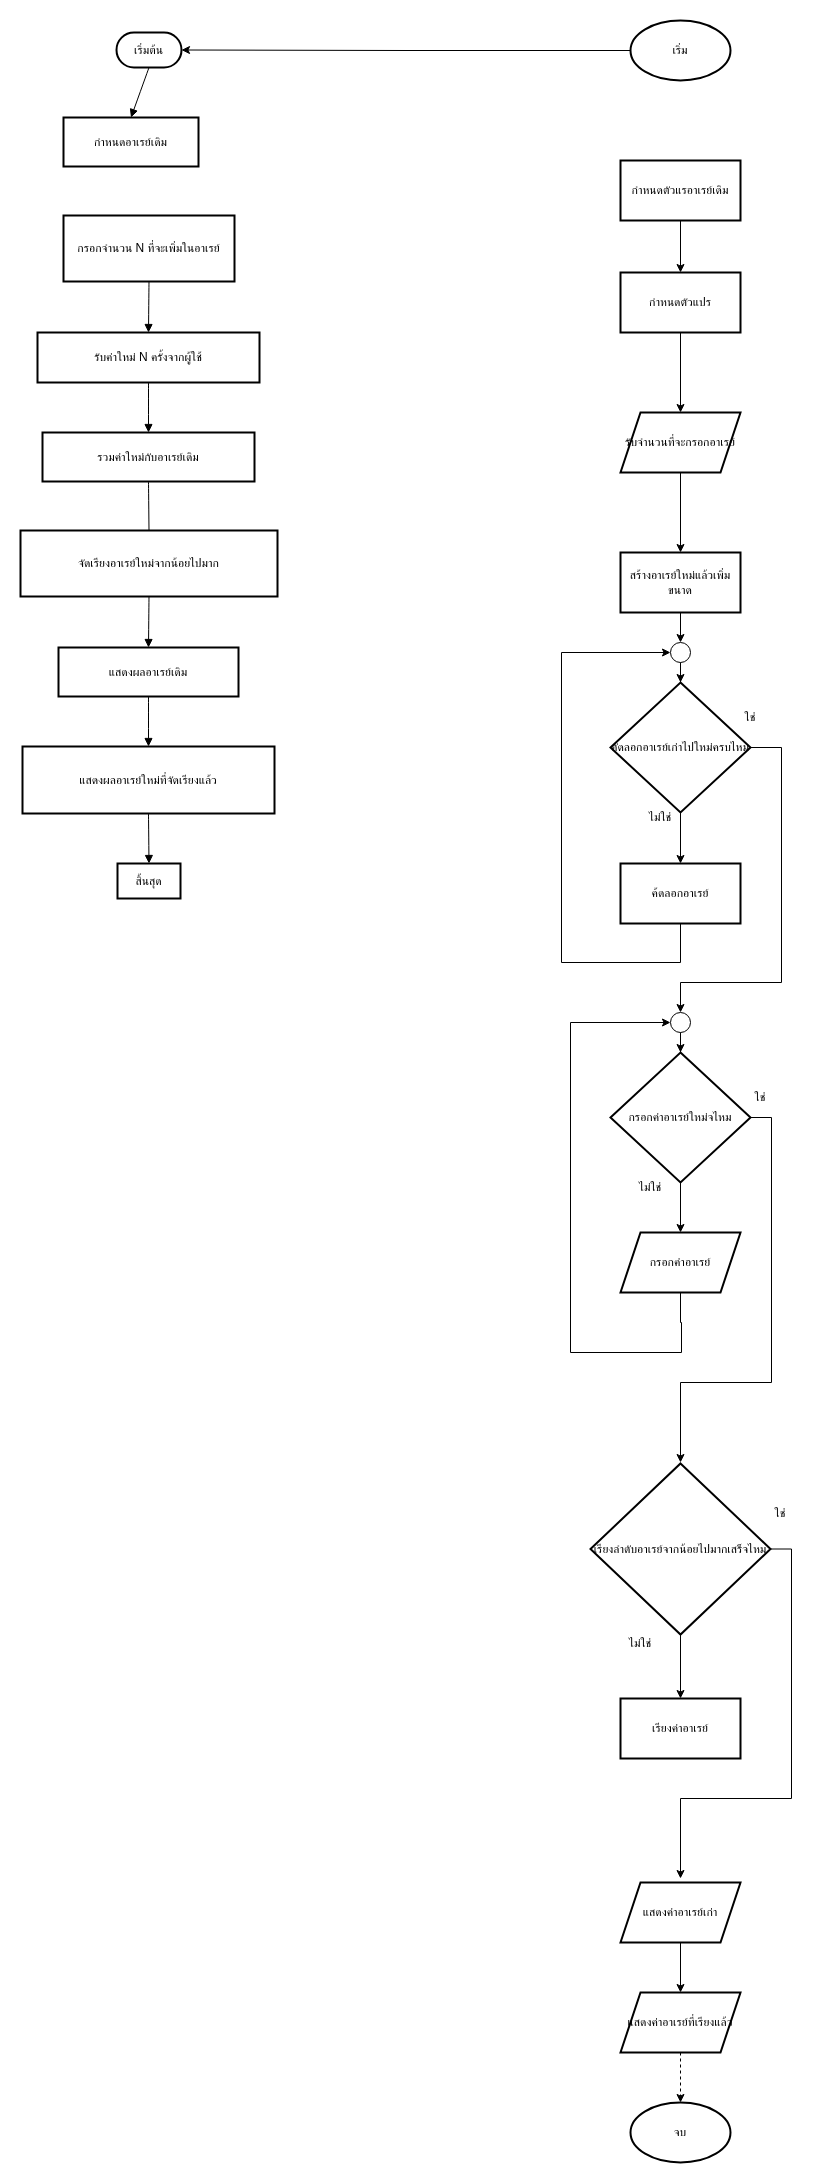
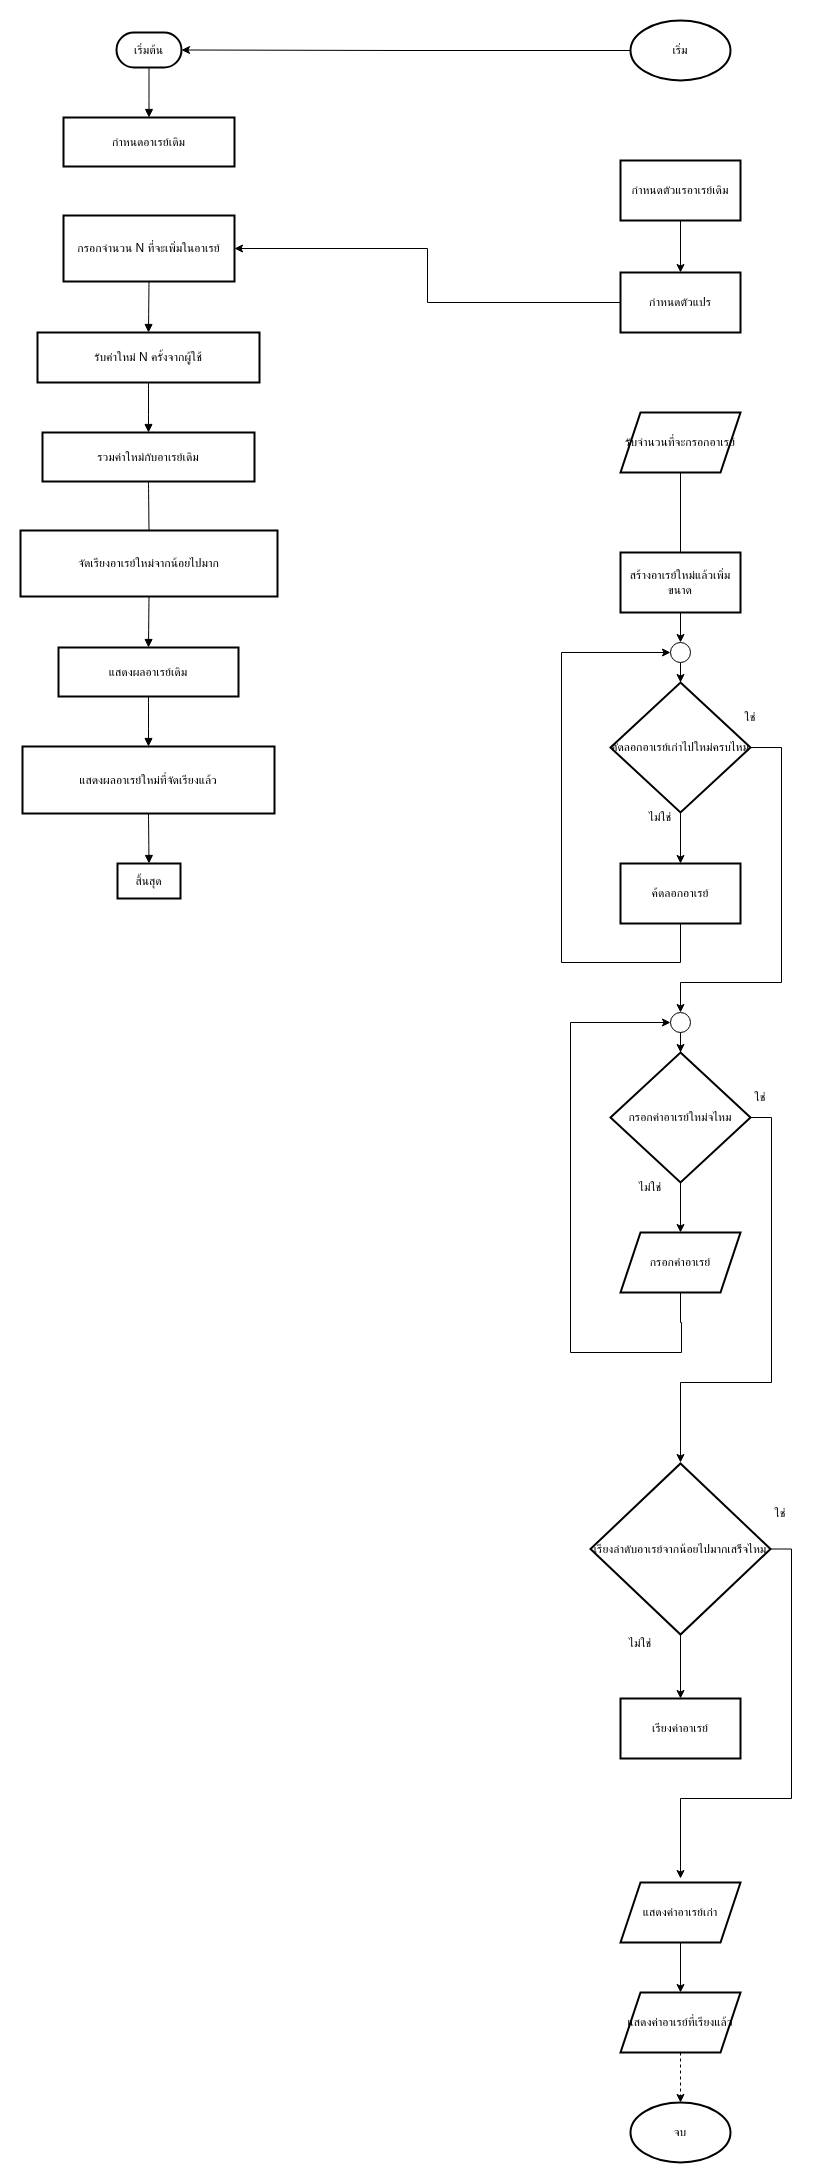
  <mxCell id="0" />
  <mxCell id="1" parent="0" />
  <mxCell id="2" value="เริ่มต้น" style="rounded=1;whiteSpace=wrap;arcSize=50;strokeWidth=2;" vertex="1" parent="1"><mxGeometry x="116" y="32" width="65" height="35" as="geometry" /></mxCell>
- <mxCell id="3" value="กำหนดอาเรย์เดิม" style="whiteSpace=wrap;strokeWidth=2;" vertex="1" parent="1"><mxGeometry x="63" y="117" width="135" height="49" as="geometry" /></mxCell>
+ <mxCell id="3" value="กำหนดอาเรย์เดิม" style="whiteSpace=wrap;strokeWidth=2;" vertex="1" parent="1"><mxGeometry x="63" y="117" width="171" height="49" as="geometry" /></mxCell>
  <mxCell id="4" value="กรอกจำนวน N ที่จะเพิ่มในอาเรย์" style="whiteSpace=wrap;strokeWidth=2;" vertex="1" parent="1"><mxGeometry x="63" y="215" width="171" height="66" as="geometry" /></mxCell>
  <mxCell id="5" value="รับค่าใหม่ N ครั้งจากผู้ใช้" style="whiteSpace=wrap;strokeWidth=2;" vertex="1" parent="1"><mxGeometry x="37" y="332" width="222" height="50" as="geometry" /></mxCell>
  <mxCell id="6" value="รวมค่าใหม่กับอาเรย์เดิม" style="whiteSpace=wrap;strokeWidth=2;" vertex="1" parent="1"><mxGeometry x="42" y="432" width="212" height="49" as="geometry" /></mxCell>
  <mxCell id="7" value="จัดเรียงอาเรย์ใหม่จากน้อยไปมาก" style="whiteSpace=wrap;strokeWidth=2;" vertex="1" parent="1"><mxGeometry x="20" y="530" width="257" height="66" as="geometry" /></mxCell>
  <mxCell id="8" value="แสดงผลอาเรย์เดิม" style="whiteSpace=wrap;strokeWidth=2;" vertex="1" parent="1"><mxGeometry x="58" y="647" width="180" height="49" as="geometry" /></mxCell>
  <mxCell id="9" value="แสดงผลอาเรย์ใหม่ที่จัดเรียงแล้ว" style="whiteSpace=wrap;strokeWidth=2;" vertex="1" parent="1"><mxGeometry x="22" y="746" width="252" height="67" as="geometry" /></mxCell>
  <mxCell id="10" value="สิ้นสุด" style="whiteSpace=wrap;arcSize=50;strokeWidth=2;rounded=0;" vertex="1" parent="1"><mxGeometry x="117" y="863" width="63" height="35" as="geometry" /></mxCell>
  <mxCell id="11" value="" style="curved=1;startArrow=none;endArrow=block;exitX=0.5;exitY=0.99;entryX=0.5;entryY=-0.01;rounded=0;" edge="1" parent="1" source="2" target="3"><mxGeometry relative="1" as="geometry"><Array as="points" /></mxGeometry></mxCell>
  <mxCell id="12" value="" style="curved=1;startArrow=none;endArrow=block;exitX=0.5;exitY=1.01;entryX=0.5;entryY=0;rounded=0;" edge="1" parent="1" source="4" target="5"><mxGeometry relative="1" as="geometry"><Array as="points" /></mxGeometry></mxCell>
  <mxCell id="13" value="" style="curved=1;startArrow=none;endArrow=block;exitX=0.5;exitY=0.99;entryX=0.5;entryY=-0.01;rounded=0;" edge="1" parent="1" source="5" target="6"><mxGeometry relative="1" as="geometry"><Array as="points" /></mxGeometry></mxCell>
  <mxCell id="14" value="" style="curved=1;startArrow=none;endArrow=none;exitX=0.5;exitY=0.99;entryX=0.5;entryY=0.01;rounded=0;" edge="1" parent="1" source="6" target="7"><mxGeometry relative="1" as="geometry"><Array as="points" /></mxGeometry></mxCell>
  <mxCell id="15" value="" style="curved=1;startArrow=none;endArrow=block;exitX=0.5;exitY=1.01;entryX=0.5;entryY=0;rounded=0;" edge="1" parent="1" source="7" target="8"><mxGeometry relative="1" as="geometry"><Array as="points" /></mxGeometry></mxCell>
  <mxCell id="16" value="" style="curved=1;startArrow=none;endArrow=block;exitX=0.5;exitY=1;entryX=0.5;entryY=0;rounded=0;" edge="1" parent="1" source="8" target="9"><mxGeometry relative="1" as="geometry"><Array as="points" /></mxGeometry></mxCell>
  <mxCell id="17" value="" style="curved=1;startArrow=none;endArrow=block;exitX=0.5;exitY=1;entryX=0.5;entryY=0;rounded=0;" edge="1" parent="1" source="9" target="10"><mxGeometry relative="1" as="geometry"><Array as="points" /></mxGeometry></mxCell>
  <mxCell id="18" value="" style="edgeStyle=orthogonalEdgeStyle;rounded=0;orthogonalLoop=1;jettySize=auto;html=1;" edge="1" parent="1" source="19" target="2"><mxGeometry relative="1" as="geometry" /></mxCell>
  <mxCell id="19" value="เริ่ม" style="strokeWidth=2;html=1;shape=mxgraph.flowchart.start_1;whiteSpace=wrap;" vertex="1" parent="1"><mxGeometry x="630" y="20" width="100" height="60" as="geometry" /></mxCell>
  <mxCell id="20" value="" style="edgeStyle=orthogonalEdgeStyle;rounded=0;orthogonalLoop=1;jettySize=auto;html=1;" edge="1" parent="1" source="21" target="23"><mxGeometry relative="1" as="geometry" /></mxCell>
  <mxCell id="21" value="กำหนดตัวแรอาเรย์เดิม" style="whiteSpace=wrap;html=1;strokeWidth=2;" vertex="1" parent="1"><mxGeometry x="620" y="160" width="120" height="60" as="geometry" /></mxCell>
- <mxCell id="22" value="" style="edgeStyle=orthogonalEdgeStyle;rounded=0;orthogonalLoop=1;jettySize=auto;html=1;" edge="1" parent="1" source="23" target="25"><mxGeometry relative="1" as="geometry" /></mxCell>
+ <mxCell id="22" value="" style="edgeStyle=orthogonalEdgeStyle;rounded=0;orthogonalLoop=1;jettySize=auto;html=1;" edge="1" parent="1" source="23" target="4"><mxGeometry relative="1" as="geometry" /></mxCell>
  <mxCell id="23" value="กำหนดตัวแปร" style="whiteSpace=wrap;html=1;strokeWidth=2;" vertex="1" parent="1"><mxGeometry x="620" y="272" width="120" height="60" as="geometry" /></mxCell>
- <mxCell id="24" value="" style="edgeStyle=orthogonalEdgeStyle;rounded=0;orthogonalLoop=1;jettySize=auto;html=1;" edge="1" parent="1" source="25" target="27"><mxGeometry relative="1" as="geometry" /></mxCell>
+ <mxCell id="24" value="" style="edgeStyle=orthogonalEdgeStyle;rounded=0;orthogonalLoop=1;jettySize=auto;html=1;endArrow=none;" edge="1" parent="1" source="25" target="27"><mxGeometry relative="1" as="geometry" /></mxCell>
  <mxCell id="25" value="รับจำนวนที่จะกรอกอาเรย์" style="shape=parallelogram;perimeter=parallelogramPerimeter;whiteSpace=wrap;html=1;fixedSize=1;strokeWidth=2;" vertex="1" parent="1"><mxGeometry x="620" y="412" width="120" height="60" as="geometry" /></mxCell>
  <mxCell id="26" value="" style="edgeStyle=orthogonalEdgeStyle;rounded=0;orthogonalLoop=1;jettySize=auto;html=1;" edge="1" parent="1" source="34" target="30"><mxGeometry relative="1" as="geometry" /></mxCell>
  <mxCell id="27" value="สร้างอาเรย์ใหม่แล้วเพิ่มขนาด" style="whiteSpace=wrap;html=1;strokeWidth=2;" vertex="1" parent="1"><mxGeometry x="620" y="552" width="120" height="60" as="geometry" /></mxCell>
  <mxCell id="28" value="" style="edgeStyle=orthogonalEdgeStyle;rounded=0;orthogonalLoop=1;jettySize=auto;html=1;" edge="1" parent="1" source="30" target="32"><mxGeometry relative="1" as="geometry" /></mxCell>
  <mxCell id="29" style="edgeStyle=orthogonalEdgeStyle;rounded=0;orthogonalLoop=1;jettySize=auto;html=1;entryX=0.5;entryY=0;entryDx=0;entryDy=0;entryPerimeter=0;" edge="1" parent="1" source="30" target="43"><mxGeometry relative="1" as="geometry"><mxPoint x="680" y="1052" as="targetPoint" /><Array as="points"><mxPoint x="781" y="747" /><mxPoint x="781" y="982" /><mxPoint x="680" y="982" /></Array></mxGeometry></mxCell>
  <mxCell id="30" value="คัดลอกอาเรย์เก่าไปใหม่ครบไหม" style="rhombus;whiteSpace=wrap;html=1;strokeWidth=2;" vertex="1" parent="1"><mxGeometry x="610" y="682" width="140" height="130" as="geometry" /></mxCell>
  <mxCell id="31" style="edgeStyle=orthogonalEdgeStyle;rounded=0;orthogonalLoop=1;jettySize=auto;html=1;exitX=0.5;exitY=1;exitDx=0;exitDy=0;entryX=0;entryY=0.5;entryDx=0;entryDy=0;entryPerimeter=0;" edge="1" parent="1" source="32" target="34"><mxGeometry relative="1" as="geometry"><mxPoint x="660" y="642" as="targetPoint" /><Array as="points"><mxPoint x="680" y="962" /><mxPoint x="561" y="962" /><mxPoint x="561" y="652" /></Array></mxGeometry></mxCell>
  <mxCell id="32" value="ค้ดลอกอาเรย์" style="whiteSpace=wrap;html=1;strokeWidth=2;" vertex="1" parent="1"><mxGeometry x="620" y="863" width="120" height="60" as="geometry" /></mxCell>
  <mxCell id="33" value="" style="edgeStyle=orthogonalEdgeStyle;rounded=0;orthogonalLoop=1;jettySize=auto;html=1;" edge="1" parent="1" source="27" target="34"><mxGeometry relative="1" as="geometry"><mxPoint x="680" y="612" as="sourcePoint" /><mxPoint x="680" y="682" as="targetPoint" /></mxGeometry></mxCell>
  <mxCell id="34" value="" style="verticalLabelPosition=bottom;verticalAlign=top;html=1;shape=mxgraph.flowchart.on-page_reference;" vertex="1" parent="1"><mxGeometry x="670" y="642" width="20" height="20" as="geometry" /></mxCell>
  <mxCell id="35" value="ไม่ใช่" style="text;html=1;align=center;verticalAlign=middle;whiteSpace=wrap;rounded=0;" vertex="1" parent="1"><mxGeometry x="630" y="802" width="60" height="30" as="geometry" /></mxCell>
  <mxCell id="36" value="ใช่" style="text;html=1;align=center;verticalAlign=middle;whiteSpace=wrap;rounded=0;" vertex="1" parent="1"><mxGeometry x="720" y="702" width="60" height="30" as="geometry" /></mxCell>
  <mxCell id="37" value="" style="edgeStyle=orthogonalEdgeStyle;rounded=0;orthogonalLoop=1;jettySize=auto;html=1;" edge="1" parent="1" source="39" target="41"><mxGeometry relative="1" as="geometry" /></mxCell>
  <mxCell id="38" style="edgeStyle=orthogonalEdgeStyle;rounded=0;orthogonalLoop=1;jettySize=auto;html=1;" edge="1" parent="1" source="39"><mxGeometry relative="1" as="geometry"><mxPoint x="680" y="1462" as="targetPoint" /><Array as="points"><mxPoint x="771" y="1117" /><mxPoint x="771" y="1382" /><mxPoint x="680" y="1382" /></Array></mxGeometry></mxCell>
  <mxCell id="39" value="กรอกค่าอาเรย์ใหม่จไหม" style="rhombus;whiteSpace=wrap;html=1;strokeWidth=2;" vertex="1" parent="1"><mxGeometry x="610" y="1052" width="140" height="130" as="geometry" /></mxCell>
  <mxCell id="40" style="edgeStyle=orthogonalEdgeStyle;rounded=0;orthogonalLoop=1;jettySize=auto;html=1;entryX=0;entryY=0.5;entryDx=0;entryDy=0;entryPerimeter=0;" edge="1" parent="1" source="41" target="43"><mxGeometry relative="1" as="geometry"><mxPoint x="660" y="1022" as="targetPoint" /><Array as="points"><mxPoint x="680" y="1322" /><mxPoint x="681" y="1322" /><mxPoint x="681" y="1352" /><mxPoint x="570" y="1352" /><mxPoint x="570" y="1022" /></Array></mxGeometry></mxCell>
  <mxCell id="41" value="กรอกค่าอาเรย์" style="shape=parallelogram;perimeter=parallelogramPerimeter;whiteSpace=wrap;html=1;fixedSize=1;strokeWidth=2;" vertex="1" parent="1"><mxGeometry x="620" y="1232" width="120" height="60" as="geometry" /></mxCell>
  <mxCell id="42" value="" style="edgeStyle=orthogonalEdgeStyle;rounded=0;orthogonalLoop=1;jettySize=auto;html=1;" edge="1" parent="1" source="43" target="39"><mxGeometry relative="1" as="geometry" /></mxCell>
  <mxCell id="43" value="" style="verticalLabelPosition=bottom;verticalAlign=top;html=1;shape=mxgraph.flowchart.on-page_reference;" vertex="1" parent="1"><mxGeometry x="670" y="1012" width="20" height="20" as="geometry" /></mxCell>
  <mxCell id="44" value="ไม่ใช่" style="text;html=1;align=center;verticalAlign=middle;whiteSpace=wrap;rounded=0;" vertex="1" parent="1"><mxGeometry x="620" y="1172" width="60" height="30" as="geometry" /></mxCell>
  <mxCell id="45" value="ใช่" style="text;html=1;align=center;verticalAlign=middle;whiteSpace=wrap;rounded=0;" vertex="1" parent="1"><mxGeometry x="730" y="1082" width="60" height="30" as="geometry" /></mxCell>
  <mxCell id="46" value="" style="edgeStyle=orthogonalEdgeStyle;rounded=0;orthogonalLoop=1;jettySize=auto;html=1;" edge="1" parent="1" source="48" target="51"><mxGeometry relative="1" as="geometry" /></mxCell>
  <mxCell id="47" style="edgeStyle=orthogonalEdgeStyle;rounded=0;orthogonalLoop=1;jettySize=auto;html=1;" edge="1" parent="1" source="48"><mxGeometry relative="1" as="geometry"><mxPoint x="680" y="1878" as="targetPoint" /><Array as="points"><mxPoint x="791" y="1549" /><mxPoint x="791" y="1798" /><mxPoint x="680" y="1798" /></Array></mxGeometry></mxCell>
  <mxCell id="48" value="เรียงลำดับอาเรย์จากน้อยไปมากเสร็จไหม" style="rhombus;whiteSpace=wrap;html=1;strokeWidth=2;" vertex="1" parent="1"><mxGeometry x="590" y="1463" width="180" height="171" as="geometry" /></mxCell>
  <mxCell id="49" value="ไม่ใช่" style="text;html=1;align=center;verticalAlign=middle;whiteSpace=wrap;rounded=0;" vertex="1" parent="1"><mxGeometry x="610" y="1628" width="60" height="30" as="geometry" /></mxCell>
  <mxCell id="50" value="ใช่" style="text;html=1;align=center;verticalAlign=middle;whiteSpace=wrap;rounded=0;" vertex="1" parent="1"><mxGeometry x="750" y="1498" width="60" height="30" as="geometry" /></mxCell>
  <mxCell id="51" value="เรียงค่าอาเรย์" style="whiteSpace=wrap;html=1;strokeWidth=2;" vertex="1" parent="1"><mxGeometry x="620" y="1698" width="120" height="60" as="geometry" /></mxCell>
  <mxCell id="52" value="" style="edgeStyle=orthogonalEdgeStyle;rounded=0;orthogonalLoop=1;jettySize=auto;html=1;dashed=1;" edge="1" parent="1" source="53" target="56"><mxGeometry relative="1" as="geometry" /></mxCell>
  <mxCell id="53" value="แสดงค่าอาเรย์ที่เรียงแล้ว" style="shape=parallelogram;perimeter=parallelogramPerimeter;whiteSpace=wrap;html=1;fixedSize=1;strokeWidth=2;" vertex="1" parent="1"><mxGeometry x="620" y="1992" width="120" height="60" as="geometry" /></mxCell>
  <mxCell id="54" value="" style="edgeStyle=orthogonalEdgeStyle;rounded=0;orthogonalLoop=1;jettySize=auto;html=1;" edge="1" parent="1" source="55" target="53"><mxGeometry relative="1" as="geometry" /></mxCell>
  <mxCell id="55" value="แสดงค่าอาเรย์เก่า" style="shape=parallelogram;perimeter=parallelogramPerimeter;whiteSpace=wrap;html=1;fixedSize=1;strokeWidth=2;" vertex="1" parent="1"><mxGeometry x="620" y="1882" width="120" height="60" as="geometry" /></mxCell>
  <mxCell id="56" value="จบ" style="strokeWidth=2;html=1;shape=mxgraph.flowchart.start_1;whiteSpace=wrap;" vertex="1" parent="1"><mxGeometry x="630" y="2102" width="100" height="60" as="geometry" /></mxCell>
